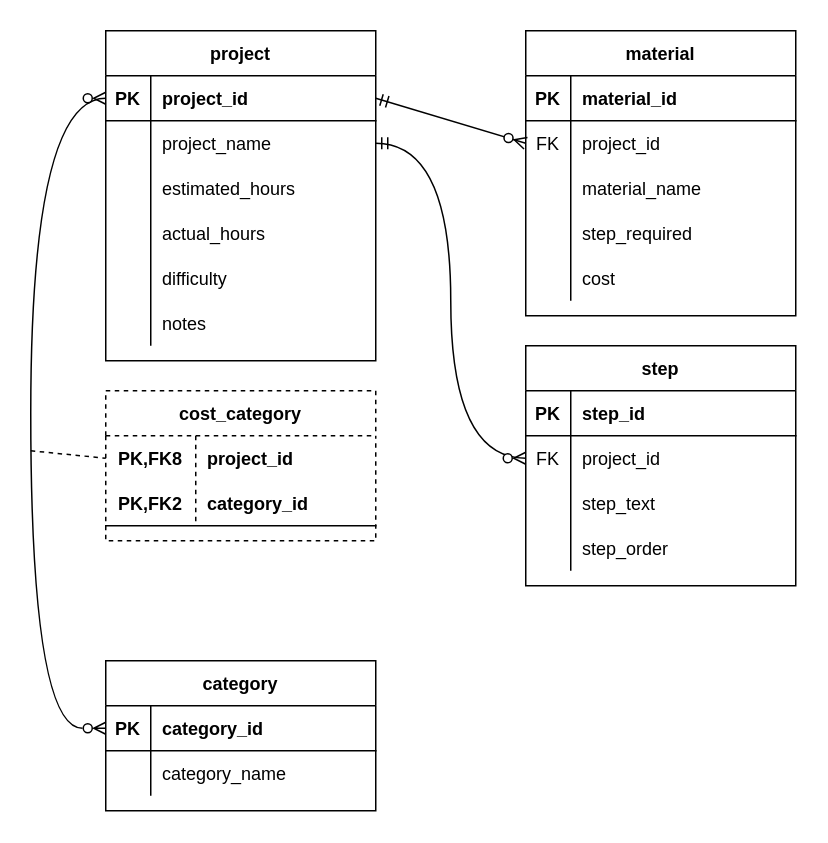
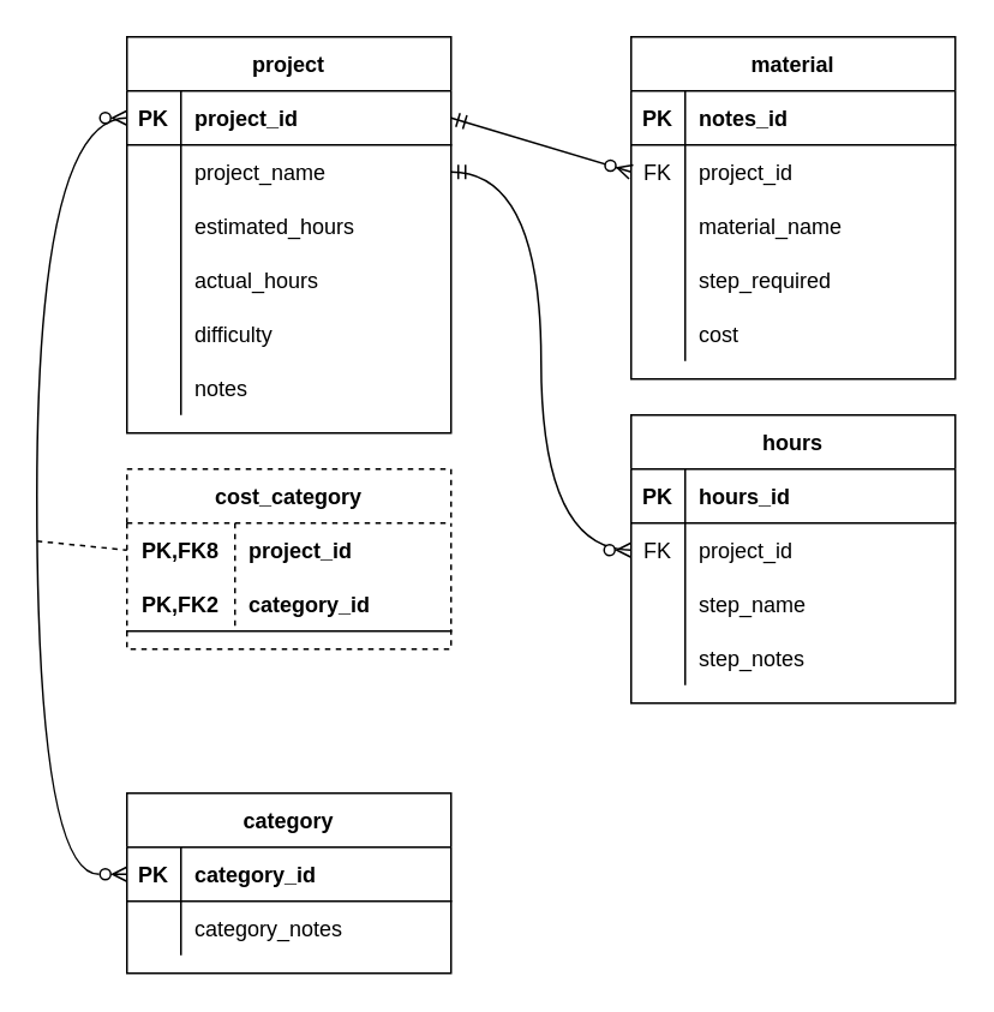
  <mxCell id="0" />
  <mxCell id="1" parent="0" />
  <mxCell id="2" value="project" style="shape=table;startSize=30;container=1;collapsible=1;childLayout=tableLayout;fixedRows=1;rowLines=0;fontStyle=1;align=center;resizeLast=1;" vertex="1" parent="1"><mxGeometry x="70" y="20" width="180" height="220" as="geometry" /></mxCell>
  <mxCell id="3" value="" style="shape=tableRow;horizontal=0;startSize=0;swimlaneHead=0;swimlaneBody=0;fillColor=none;collapsible=0;dropTarget=0;points=[[0,0.5],[1,0.5]];portConstraint=eastwest;top=0;left=0;right=0;bottom=1;" vertex="1" parent="2"><mxGeometry y="30" width="180" height="30" as="geometry" /></mxCell>
  <mxCell id="4" value="PK" style="shape=partialRectangle;connectable=0;fillColor=none;top=0;left=0;bottom=0;right=0;fontStyle=1;overflow=hidden;" vertex="1" parent="3"><mxGeometry width="30" height="30" as="geometry"><mxRectangle width="30" height="30" as="alternateBounds" /></mxGeometry></mxCell>
  <mxCell id="5" value="project_id" style="shape=partialRectangle;connectable=0;fillColor=none;top=0;left=0;bottom=0;right=0;align=left;spacingLeft=6;fontStyle=1;overflow=hidden;" vertex="1" parent="3"><mxGeometry x="30" width="150" height="30" as="geometry"><mxRectangle width="150" height="30" as="alternateBounds" /></mxGeometry></mxCell>
  <mxCell id="6" value="" style="shape=tableRow;horizontal=0;startSize=0;swimlaneHead=0;swimlaneBody=0;fillColor=none;collapsible=0;dropTarget=0;points=[[0,0.5],[1,0.5]];portConstraint=eastwest;top=0;left=0;right=0;bottom=0;" vertex="1" parent="2"><mxGeometry y="60" width="180" height="30" as="geometry" /></mxCell>
  <mxCell id="7" value="" style="shape=partialRectangle;connectable=0;fillColor=none;top=0;left=0;bottom=0;right=0;editable=1;overflow=hidden;" vertex="1" parent="6"><mxGeometry width="30" height="30" as="geometry"><mxRectangle width="30" height="30" as="alternateBounds" /></mxGeometry></mxCell>
  <mxCell id="8" value="project_name" style="shape=partialRectangle;connectable=0;fillColor=none;top=0;left=0;bottom=0;right=0;align=left;spacingLeft=6;overflow=hidden;" vertex="1" parent="6"><mxGeometry x="30" width="150" height="30" as="geometry"><mxRectangle width="150" height="30" as="alternateBounds" /></mxGeometry></mxCell>
  <mxCell id="9" value="" style="shape=tableRow;horizontal=0;startSize=0;swimlaneHead=0;swimlaneBody=0;fillColor=none;collapsible=0;dropTarget=0;points=[[0,0.5],[1,0.5]];portConstraint=eastwest;top=0;left=0;right=0;bottom=0;" vertex="1" parent="2"><mxGeometry y="90" width="180" height="30" as="geometry" /></mxCell>
  <mxCell id="10" value="" style="shape=partialRectangle;connectable=0;fillColor=none;top=0;left=0;bottom=0;right=0;editable=1;overflow=hidden;" vertex="1" parent="9"><mxGeometry width="30" height="30" as="geometry"><mxRectangle width="30" height="30" as="alternateBounds" /></mxGeometry></mxCell>
  <mxCell id="11" value="estimated_hours" style="shape=partialRectangle;connectable=0;fillColor=none;top=0;left=0;bottom=0;right=0;align=left;spacingLeft=6;overflow=hidden;" vertex="1" parent="9"><mxGeometry x="30" width="150" height="30" as="geometry"><mxRectangle width="150" height="30" as="alternateBounds" /></mxGeometry></mxCell>
  <mxCell id="12" value="" style="shape=tableRow;horizontal=0;startSize=0;swimlaneHead=0;swimlaneBody=0;fillColor=none;collapsible=0;dropTarget=0;points=[[0,0.5],[1,0.5]];portConstraint=eastwest;top=0;left=0;right=0;bottom=0;" vertex="1" parent="2"><mxGeometry y="120" width="180" height="30" as="geometry" /></mxCell>
  <mxCell id="13" value="" style="shape=partialRectangle;connectable=0;fillColor=none;top=0;left=0;bottom=0;right=0;editable=1;overflow=hidden;" vertex="1" parent="12"><mxGeometry width="30" height="30" as="geometry"><mxRectangle width="30" height="30" as="alternateBounds" /></mxGeometry></mxCell>
  <mxCell id="14" value="actual_hours" style="shape=partialRectangle;connectable=0;fillColor=none;top=0;left=0;bottom=0;right=0;align=left;spacingLeft=6;overflow=hidden;" vertex="1" parent="12"><mxGeometry x="30" width="150" height="30" as="geometry"><mxRectangle width="150" height="30" as="alternateBounds" /></mxGeometry></mxCell>
  <mxCell id="15" style="shape=tableRow;horizontal=0;startSize=0;swimlaneHead=0;swimlaneBody=0;fillColor=none;collapsible=0;dropTarget=0;points=[[0,0.5],[1,0.5]];portConstraint=eastwest;top=0;left=0;right=0;bottom=0;" vertex="1" parent="2"><mxGeometry y="150" width="180" height="30" as="geometry" /></mxCell>
  <mxCell id="16" style="shape=partialRectangle;connectable=0;fillColor=none;top=0;left=0;bottom=0;right=0;editable=1;overflow=hidden;" vertex="1" parent="15"><mxGeometry width="30" height="30" as="geometry"><mxRectangle width="30" height="30" as="alternateBounds" /></mxGeometry></mxCell>
  <mxCell id="17" value="difficulty" style="shape=partialRectangle;connectable=0;fillColor=none;top=0;left=0;bottom=0;right=0;align=left;spacingLeft=6;overflow=hidden;" vertex="1" parent="15"><mxGeometry x="30" width="150" height="30" as="geometry"><mxRectangle width="150" height="30" as="alternateBounds" /></mxGeometry></mxCell>
  <mxCell id="18" style="shape=tableRow;horizontal=0;startSize=0;swimlaneHead=0;swimlaneBody=0;fillColor=none;collapsible=0;dropTarget=0;points=[[0,0.5],[1,0.5]];portConstraint=eastwest;top=0;left=0;right=0;bottom=0;" vertex="1" parent="2"><mxGeometry y="180" width="180" height="30" as="geometry" /></mxCell>
  <mxCell id="19" style="shape=partialRectangle;connectable=0;fillColor=none;top=0;left=0;bottom=0;right=0;editable=1;overflow=hidden;" vertex="1" parent="18"><mxGeometry width="30" height="30" as="geometry"><mxRectangle width="30" height="30" as="alternateBounds" /></mxGeometry></mxCell>
  <mxCell id="20" value="notes" style="shape=partialRectangle;connectable=0;fillColor=none;top=0;left=0;bottom=0;right=0;align=left;spacingLeft=6;overflow=hidden;" vertex="1" parent="18"><mxGeometry x="30" width="150" height="30" as="geometry"><mxRectangle width="150" height="30" as="alternateBounds" /></mxGeometry></mxCell>
  <mxCell id="21" value="material" style="shape=table;startSize=30;container=1;collapsible=1;childLayout=tableLayout;fixedRows=1;rowLines=0;fontStyle=1;align=center;resizeLast=1;" vertex="1" parent="1"><mxGeometry x="350" y="20" width="180" height="190" as="geometry" /></mxCell>
  <mxCell id="22" value="" style="shape=tableRow;horizontal=0;startSize=0;swimlaneHead=0;swimlaneBody=0;fillColor=none;collapsible=0;dropTarget=0;points=[[0,0.5],[1,0.5]];portConstraint=eastwest;top=0;left=0;right=0;bottom=1;" vertex="1" parent="21"><mxGeometry y="30" width="180" height="30" as="geometry" /></mxCell>
  <mxCell id="23" value="PK" style="shape=partialRectangle;connectable=0;fillColor=none;top=0;left=0;bottom=0;right=0;fontStyle=1;overflow=hidden;" vertex="1" parent="22"><mxGeometry width="30" height="30" as="geometry"><mxRectangle width="30" height="30" as="alternateBounds" /></mxGeometry></mxCell>
- <mxCell id="24" value="material_id" style="shape=partialRectangle;connectable=0;fillColor=none;top=0;left=0;bottom=0;right=0;align=left;spacingLeft=6;fontStyle=1;overflow=hidden;" vertex="1" parent="22"><mxGeometry x="30" width="150" height="30" as="geometry"><mxRectangle width="150" height="30" as="alternateBounds" /></mxGeometry></mxCell>
+ <mxCell id="24" value="notes_id" style="shape=partialRectangle;connectable=0;fillColor=none;top=0;left=0;bottom=0;right=0;align=left;spacingLeft=6;fontStyle=1;overflow=hidden;" vertex="1" parent="22"><mxGeometry x="30" width="150" height="30" as="geometry"><mxRectangle width="150" height="30" as="alternateBounds" /></mxGeometry></mxCell>
  <mxCell id="25" value="" style="shape=tableRow;horizontal=0;startSize=0;swimlaneHead=0;swimlaneBody=0;fillColor=none;collapsible=0;dropTarget=0;points=[[0,0.5],[1,0.5]];portConstraint=eastwest;top=0;left=0;right=0;bottom=0;" vertex="1" parent="21"><mxGeometry y="60" width="180" height="30" as="geometry" /></mxCell>
  <mxCell id="26" value="FK" style="shape=partialRectangle;connectable=0;fillColor=none;top=0;left=0;bottom=0;right=0;editable=1;overflow=hidden;" vertex="1" parent="25"><mxGeometry width="30" height="30" as="geometry"><mxRectangle width="30" height="30" as="alternateBounds" /></mxGeometry></mxCell>
  <mxCell id="27" value="project_id" style="shape=partialRectangle;connectable=0;fillColor=none;top=0;left=0;bottom=0;right=0;align=left;spacingLeft=6;overflow=hidden;" vertex="1" parent="25"><mxGeometry x="30" width="150" height="30" as="geometry"><mxRectangle width="150" height="30" as="alternateBounds" /></mxGeometry></mxCell>
  <mxCell id="28" value="" style="shape=tableRow;horizontal=0;startSize=0;swimlaneHead=0;swimlaneBody=0;fillColor=none;collapsible=0;dropTarget=0;points=[[0,0.5],[1,0.5]];portConstraint=eastwest;top=0;left=0;right=0;bottom=0;" vertex="1" parent="21"><mxGeometry y="90" width="180" height="30" as="geometry" /></mxCell>
  <mxCell id="29" value="" style="shape=partialRectangle;connectable=0;fillColor=none;top=0;left=0;bottom=0;right=0;editable=1;overflow=hidden;" vertex="1" parent="28"><mxGeometry width="30" height="30" as="geometry"><mxRectangle width="30" height="30" as="alternateBounds" /></mxGeometry></mxCell>
  <mxCell id="30" value="material_name" style="shape=partialRectangle;connectable=0;fillColor=none;top=0;left=0;bottom=0;right=0;align=left;spacingLeft=6;overflow=hidden;" vertex="1" parent="28"><mxGeometry x="30" width="150" height="30" as="geometry"><mxRectangle width="150" height="30" as="alternateBounds" /></mxGeometry></mxCell>
  <mxCell id="31" value="" style="shape=tableRow;horizontal=0;startSize=0;swimlaneHead=0;swimlaneBody=0;fillColor=none;collapsible=0;dropTarget=0;points=[[0,0.5],[1,0.5]];portConstraint=eastwest;top=0;left=0;right=0;bottom=0;" vertex="1" parent="21"><mxGeometry y="120" width="180" height="30" as="geometry" /></mxCell>
  <mxCell id="32" value="" style="shape=partialRectangle;connectable=0;fillColor=none;top=0;left=0;bottom=0;right=0;editable=1;overflow=hidden;" vertex="1" parent="31"><mxGeometry width="30" height="30" as="geometry"><mxRectangle width="30" height="30" as="alternateBounds" /></mxGeometry></mxCell>
  <mxCell id="33" value="step_required" style="shape=partialRectangle;connectable=0;fillColor=none;top=0;left=0;bottom=0;right=0;align=left;spacingLeft=6;overflow=hidden;" vertex="1" parent="31"><mxGeometry x="30" width="150" height="30" as="geometry"><mxRectangle width="150" height="30" as="alternateBounds" /></mxGeometry></mxCell>
  <mxCell id="34" style="shape=tableRow;horizontal=0;startSize=0;swimlaneHead=0;swimlaneBody=0;fillColor=none;collapsible=0;dropTarget=0;points=[[0,0.5],[1,0.5]];portConstraint=eastwest;top=0;left=0;right=0;bottom=0;" vertex="1" parent="21"><mxGeometry y="150" width="180" height="30" as="geometry" /></mxCell>
  <mxCell id="35" style="shape=partialRectangle;connectable=0;fillColor=none;top=0;left=0;bottom=0;right=0;editable=1;overflow=hidden;" vertex="1" parent="34"><mxGeometry width="30" height="30" as="geometry"><mxRectangle width="30" height="30" as="alternateBounds" /></mxGeometry></mxCell>
  <mxCell id="36" value="cost" style="shape=partialRectangle;connectable=0;fillColor=none;top=0;left=0;bottom=0;right=0;align=left;spacingLeft=6;overflow=hidden;" vertex="1" parent="34"><mxGeometry x="30" width="150" height="30" as="geometry"><mxRectangle width="150" height="30" as="alternateBounds" /></mxGeometry></mxCell>
  <mxCell id="37" value="category" style="shape=table;startSize=30;container=1;collapsible=1;childLayout=tableLayout;fixedRows=1;rowLines=0;fontStyle=1;align=center;resizeLast=1;" vertex="1" parent="1"><mxGeometry x="70" y="440" width="180" height="100" as="geometry" /></mxCell>
  <mxCell id="38" value="" style="shape=tableRow;horizontal=0;startSize=0;swimlaneHead=0;swimlaneBody=0;fillColor=none;collapsible=0;dropTarget=0;points=[[0,0.5],[1,0.5]];portConstraint=eastwest;top=0;left=0;right=0;bottom=1;" vertex="1" parent="37"><mxGeometry y="30" width="180" height="30" as="geometry" /></mxCell>
  <mxCell id="39" value="PK" style="shape=partialRectangle;connectable=0;fillColor=none;top=0;left=0;bottom=0;right=0;fontStyle=1;overflow=hidden;" vertex="1" parent="38"><mxGeometry width="30" height="30" as="geometry"><mxRectangle width="30" height="30" as="alternateBounds" /></mxGeometry></mxCell>
  <mxCell id="40" value="category_id" style="shape=partialRectangle;connectable=0;fillColor=none;top=0;left=0;bottom=0;right=0;align=left;spacingLeft=6;fontStyle=1;overflow=hidden;" vertex="1" parent="38"><mxGeometry x="30" width="150" height="30" as="geometry"><mxRectangle width="150" height="30" as="alternateBounds" /></mxGeometry></mxCell>
  <mxCell id="41" value="" style="shape=tableRow;horizontal=0;startSize=0;swimlaneHead=0;swimlaneBody=0;fillColor=none;collapsible=0;dropTarget=0;points=[[0,0.5],[1,0.5]];portConstraint=eastwest;top=0;left=0;right=0;bottom=0;" vertex="1" parent="37"><mxGeometry y="60" width="180" height="30" as="geometry" /></mxCell>
  <mxCell id="42" value="" style="shape=partialRectangle;connectable=0;fillColor=none;top=0;left=0;bottom=0;right=0;editable=1;overflow=hidden;" vertex="1" parent="41"><mxGeometry width="30" height="30" as="geometry"><mxRectangle width="30" height="30" as="alternateBounds" /></mxGeometry></mxCell>
- <mxCell id="43" value="category_name" style="shape=partialRectangle;connectable=0;fillColor=none;top=0;left=0;bottom=0;right=0;align=left;spacingLeft=6;overflow=hidden;" vertex="1" parent="41"><mxGeometry x="30" width="150" height="30" as="geometry"><mxRectangle width="150" height="30" as="alternateBounds" /></mxGeometry></mxCell>
- <mxCell id="44" value="step" style="shape=table;startSize=30;container=1;collapsible=1;childLayout=tableLayout;fixedRows=1;rowLines=0;fontStyle=1;align=center;resizeLast=1;" vertex="1" parent="1"><mxGeometry x="350" y="230" width="180" height="160" as="geometry" /></mxCell>
+ <mxCell id="43" value="category_notes" style="shape=partialRectangle;connectable=0;fillColor=none;top=0;left=0;bottom=0;right=0;align=left;spacingLeft=6;overflow=hidden;" vertex="1" parent="41"><mxGeometry x="30" width="150" height="30" as="geometry"><mxRectangle width="150" height="30" as="alternateBounds" /></mxGeometry></mxCell>
+ <mxCell id="44" value="hours" style="shape=table;startSize=30;container=1;collapsible=1;childLayout=tableLayout;fixedRows=1;rowLines=0;fontStyle=1;align=center;resizeLast=1;" vertex="1" parent="1"><mxGeometry x="350" y="230" width="180" height="160" as="geometry" /></mxCell>
  <mxCell id="45" value="" style="shape=tableRow;horizontal=0;startSize=0;swimlaneHead=0;swimlaneBody=0;fillColor=none;collapsible=0;dropTarget=0;points=[[0,0.5],[1,0.5]];portConstraint=eastwest;top=0;left=0;right=0;bottom=1;" vertex="1" parent="44"><mxGeometry y="30" width="180" height="30" as="geometry" /></mxCell>
  <mxCell id="46" value="PK" style="shape=partialRectangle;connectable=0;fillColor=none;top=0;left=0;bottom=0;right=0;fontStyle=1;overflow=hidden;" vertex="1" parent="45"><mxGeometry width="30" height="30" as="geometry"><mxRectangle width="30" height="30" as="alternateBounds" /></mxGeometry></mxCell>
- <mxCell id="47" value="step_id" style="shape=partialRectangle;connectable=0;fillColor=none;top=0;left=0;bottom=0;right=0;align=left;spacingLeft=6;fontStyle=1;overflow=hidden;" vertex="1" parent="45"><mxGeometry x="30" width="150" height="30" as="geometry"><mxRectangle width="150" height="30" as="alternateBounds" /></mxGeometry></mxCell>
+ <mxCell id="47" value="hours_id" style="shape=partialRectangle;connectable=0;fillColor=none;top=0;left=0;bottom=0;right=0;align=left;spacingLeft=6;fontStyle=1;overflow=hidden;" vertex="1" parent="45"><mxGeometry x="30" width="150" height="30" as="geometry"><mxRectangle width="150" height="30" as="alternateBounds" /></mxGeometry></mxCell>
  <mxCell id="48" value="" style="shape=tableRow;horizontal=0;startSize=0;swimlaneHead=0;swimlaneBody=0;fillColor=none;collapsible=0;dropTarget=0;points=[[0,0.5],[1,0.5]];portConstraint=eastwest;top=0;left=0;right=0;bottom=0;" vertex="1" parent="44"><mxGeometry y="60" width="180" height="30" as="geometry" /></mxCell>
  <mxCell id="49" value="FK" style="shape=partialRectangle;connectable=0;fillColor=none;top=0;left=0;bottom=0;right=0;editable=1;overflow=hidden;" vertex="1" parent="48"><mxGeometry width="30" height="30" as="geometry"><mxRectangle width="30" height="30" as="alternateBounds" /></mxGeometry></mxCell>
  <mxCell id="50" value="project_id" style="shape=partialRectangle;connectable=0;fillColor=none;top=0;left=0;bottom=0;right=0;align=left;spacingLeft=6;overflow=hidden;" vertex="1" parent="48"><mxGeometry x="30" width="150" height="30" as="geometry"><mxRectangle width="150" height="30" as="alternateBounds" /></mxGeometry></mxCell>
  <mxCell id="51" value="" style="shape=tableRow;horizontal=0;startSize=0;swimlaneHead=0;swimlaneBody=0;fillColor=none;collapsible=0;dropTarget=0;points=[[0,0.5],[1,0.5]];portConstraint=eastwest;top=0;left=0;right=0;bottom=0;" vertex="1" parent="44"><mxGeometry y="90" width="180" height="30" as="geometry" /></mxCell>
  <mxCell id="52" value="" style="shape=partialRectangle;connectable=0;fillColor=none;top=0;left=0;bottom=0;right=0;editable=1;overflow=hidden;" vertex="1" parent="51"><mxGeometry width="30" height="30" as="geometry"><mxRectangle width="30" height="30" as="alternateBounds" /></mxGeometry></mxCell>
- <mxCell id="53" value="step_text" style="shape=partialRectangle;connectable=0;fillColor=none;top=0;left=0;bottom=0;right=0;align=left;spacingLeft=6;overflow=hidden;" vertex="1" parent="51"><mxGeometry x="30" width="150" height="30" as="geometry"><mxRectangle width="150" height="30" as="alternateBounds" /></mxGeometry></mxCell>
+ <mxCell id="53" value="step_name" style="shape=partialRectangle;connectable=0;fillColor=none;top=0;left=0;bottom=0;right=0;align=left;spacingLeft=6;overflow=hidden;" vertex="1" parent="51"><mxGeometry x="30" width="150" height="30" as="geometry"><mxRectangle width="150" height="30" as="alternateBounds" /></mxGeometry></mxCell>
  <mxCell id="54" value="" style="shape=tableRow;horizontal=0;startSize=0;swimlaneHead=0;swimlaneBody=0;fillColor=none;collapsible=0;dropTarget=0;points=[[0,0.5],[1,0.5]];portConstraint=eastwest;top=0;left=0;right=0;bottom=0;" vertex="1" parent="44"><mxGeometry y="120" width="180" height="30" as="geometry" /></mxCell>
  <mxCell id="55" value="" style="shape=partialRectangle;connectable=0;fillColor=none;top=0;left=0;bottom=0;right=0;editable=1;overflow=hidden;" vertex="1" parent="54"><mxGeometry width="30" height="30" as="geometry"><mxRectangle width="30" height="30" as="alternateBounds" /></mxGeometry></mxCell>
- <mxCell id="56" value="step_order" style="shape=partialRectangle;connectable=0;fillColor=none;top=0;left=0;bottom=0;right=0;align=left;spacingLeft=6;overflow=hidden;" vertex="1" parent="54"><mxGeometry x="30" width="150" height="30" as="geometry"><mxRectangle width="150" height="30" as="alternateBounds" /></mxGeometry></mxCell>
+ <mxCell id="56" value="step_notes" style="shape=partialRectangle;connectable=0;fillColor=none;top=0;left=0;bottom=0;right=0;align=left;spacingLeft=6;overflow=hidden;" vertex="1" parent="54"><mxGeometry x="30" width="150" height="30" as="geometry"><mxRectangle width="150" height="30" as="alternateBounds" /></mxGeometry></mxCell>
  <mxCell id="57" value="cost_category" style="shape=table;startSize=30;container=1;collapsible=1;childLayout=tableLayout;fixedRows=1;rowLines=0;fontStyle=1;align=center;resizeLast=1;dashed=1;" vertex="1" parent="1"><mxGeometry x="70" y="260" width="180" height="100" as="geometry" /></mxCell>
  <mxCell id="58" value="" style="shape=tableRow;horizontal=0;startSize=0;swimlaneHead=0;swimlaneBody=0;fillColor=none;collapsible=0;dropTarget=0;points=[[0,0.5],[1,0.5]];portConstraint=eastwest;top=0;left=0;right=0;bottom=0;" vertex="1" parent="57"><mxGeometry y="30" width="180" height="30" as="geometry" /></mxCell>
  <mxCell id="59" value="PK,FK8" style="shape=partialRectangle;connectable=0;fillColor=none;top=0;left=0;bottom=0;right=0;fontStyle=1;overflow=hidden;" vertex="1" parent="58"><mxGeometry width="60" height="30" as="geometry"><mxRectangle width="60" height="30" as="alternateBounds" /></mxGeometry></mxCell>
  <mxCell id="60" value="project_id" style="shape=partialRectangle;connectable=0;fillColor=none;top=0;left=0;bottom=0;right=0;align=left;spacingLeft=6;fontStyle=1;overflow=hidden;" vertex="1" parent="58"><mxGeometry x="60" width="120" height="30" as="geometry"><mxRectangle width="120" height="30" as="alternateBounds" /></mxGeometry></mxCell>
  <mxCell id="61" value="" style="shape=tableRow;horizontal=0;startSize=0;swimlaneHead=0;swimlaneBody=0;fillColor=none;collapsible=0;dropTarget=0;points=[[0,0.5],[1,0.5]];portConstraint=eastwest;top=0;left=0;right=0;bottom=1;" vertex="1" parent="57"><mxGeometry y="60" width="180" height="30" as="geometry" /></mxCell>
  <mxCell id="62" value="PK,FK2" style="shape=partialRectangle;connectable=0;fillColor=none;top=0;left=0;bottom=0;right=0;fontStyle=1;overflow=hidden;" vertex="1" parent="61"><mxGeometry width="60" height="30" as="geometry"><mxRectangle width="60" height="30" as="alternateBounds" /></mxGeometry></mxCell>
  <mxCell id="63" value="category_id" style="shape=partialRectangle;connectable=0;fillColor=none;top=0;left=0;bottom=0;right=0;align=left;spacingLeft=6;fontStyle=1;overflow=hidden;" vertex="1" parent="61"><mxGeometry x="60" width="120" height="30" as="geometry"><mxRectangle width="120" height="30" as="alternateBounds" /></mxGeometry></mxCell>
  <mxCell id="64" value="" style="fontSize=12;html=1;endArrow=ERzeroToMany;endFill=1;rounded=0;exitX=0;exitY=0.5;exitDx=0;exitDy=0;entryX=0;entryY=0.5;entryDx=0;entryDy=0;edgeStyle=orthogonalEdgeStyle;curved=1;startArrow=ERzeroToMany;startFill=0;" edge="1" parent="1" source="38" target="3"><mxGeometry width="100" height="100" relative="1" as="geometry"><mxPoint x="-80" y="270" as="sourcePoint" /><mxPoint x="20" y="170" as="targetPoint" /><Array as="points"><mxPoint x="20" y="485" /><mxPoint x="20" y="65" /></Array></mxGeometry></mxCell>
  <mxCell id="65" value="" style="endArrow=none;html=1;rounded=0;dashed=1;entryX=0;entryY=0.5;entryDx=0;entryDy=0;" edge="1" parent="1" target="58"><mxGeometry relative="1" as="geometry"><mxPoint x="20" y="300" as="sourcePoint" /><mxPoint x="60" y="650" as="targetPoint" /></mxGeometry></mxCell>
  <mxCell id="66" value="" style="fontSize=12;html=1;endArrow=ERzeroToMany;endFill=1;rounded=0;startArrow=ERmandOne;startFill=0;entryX=0;entryY=0.5;entryDx=0;entryDy=0;exitX=1;exitY=0.5;exitDx=0;exitDy=0;" edge="1" parent="1" source="3" target="25"><mxGeometry width="100" height="100" relative="1" as="geometry"><mxPoint x="250" y="70" as="sourcePoint" /><mxPoint x="350" y="-30" as="targetPoint" /></mxGeometry></mxCell>
  <mxCell id="67" value="" style="fontSize=12;html=1;endArrow=ERzeroToMany;endFill=1;rounded=0;startArrow=ERmandOne;startFill=0;exitX=1;exitY=0.5;exitDx=0;exitDy=0;edgeStyle=orthogonalEdgeStyle;curved=1;" edge="1" parent="1" source="6" target="48"><mxGeometry width="100" height="100" relative="1" as="geometry"><mxPoint x="330" y="550" as="sourcePoint" /><mxPoint x="430" y="450" as="targetPoint" /></mxGeometry></mxCell>
